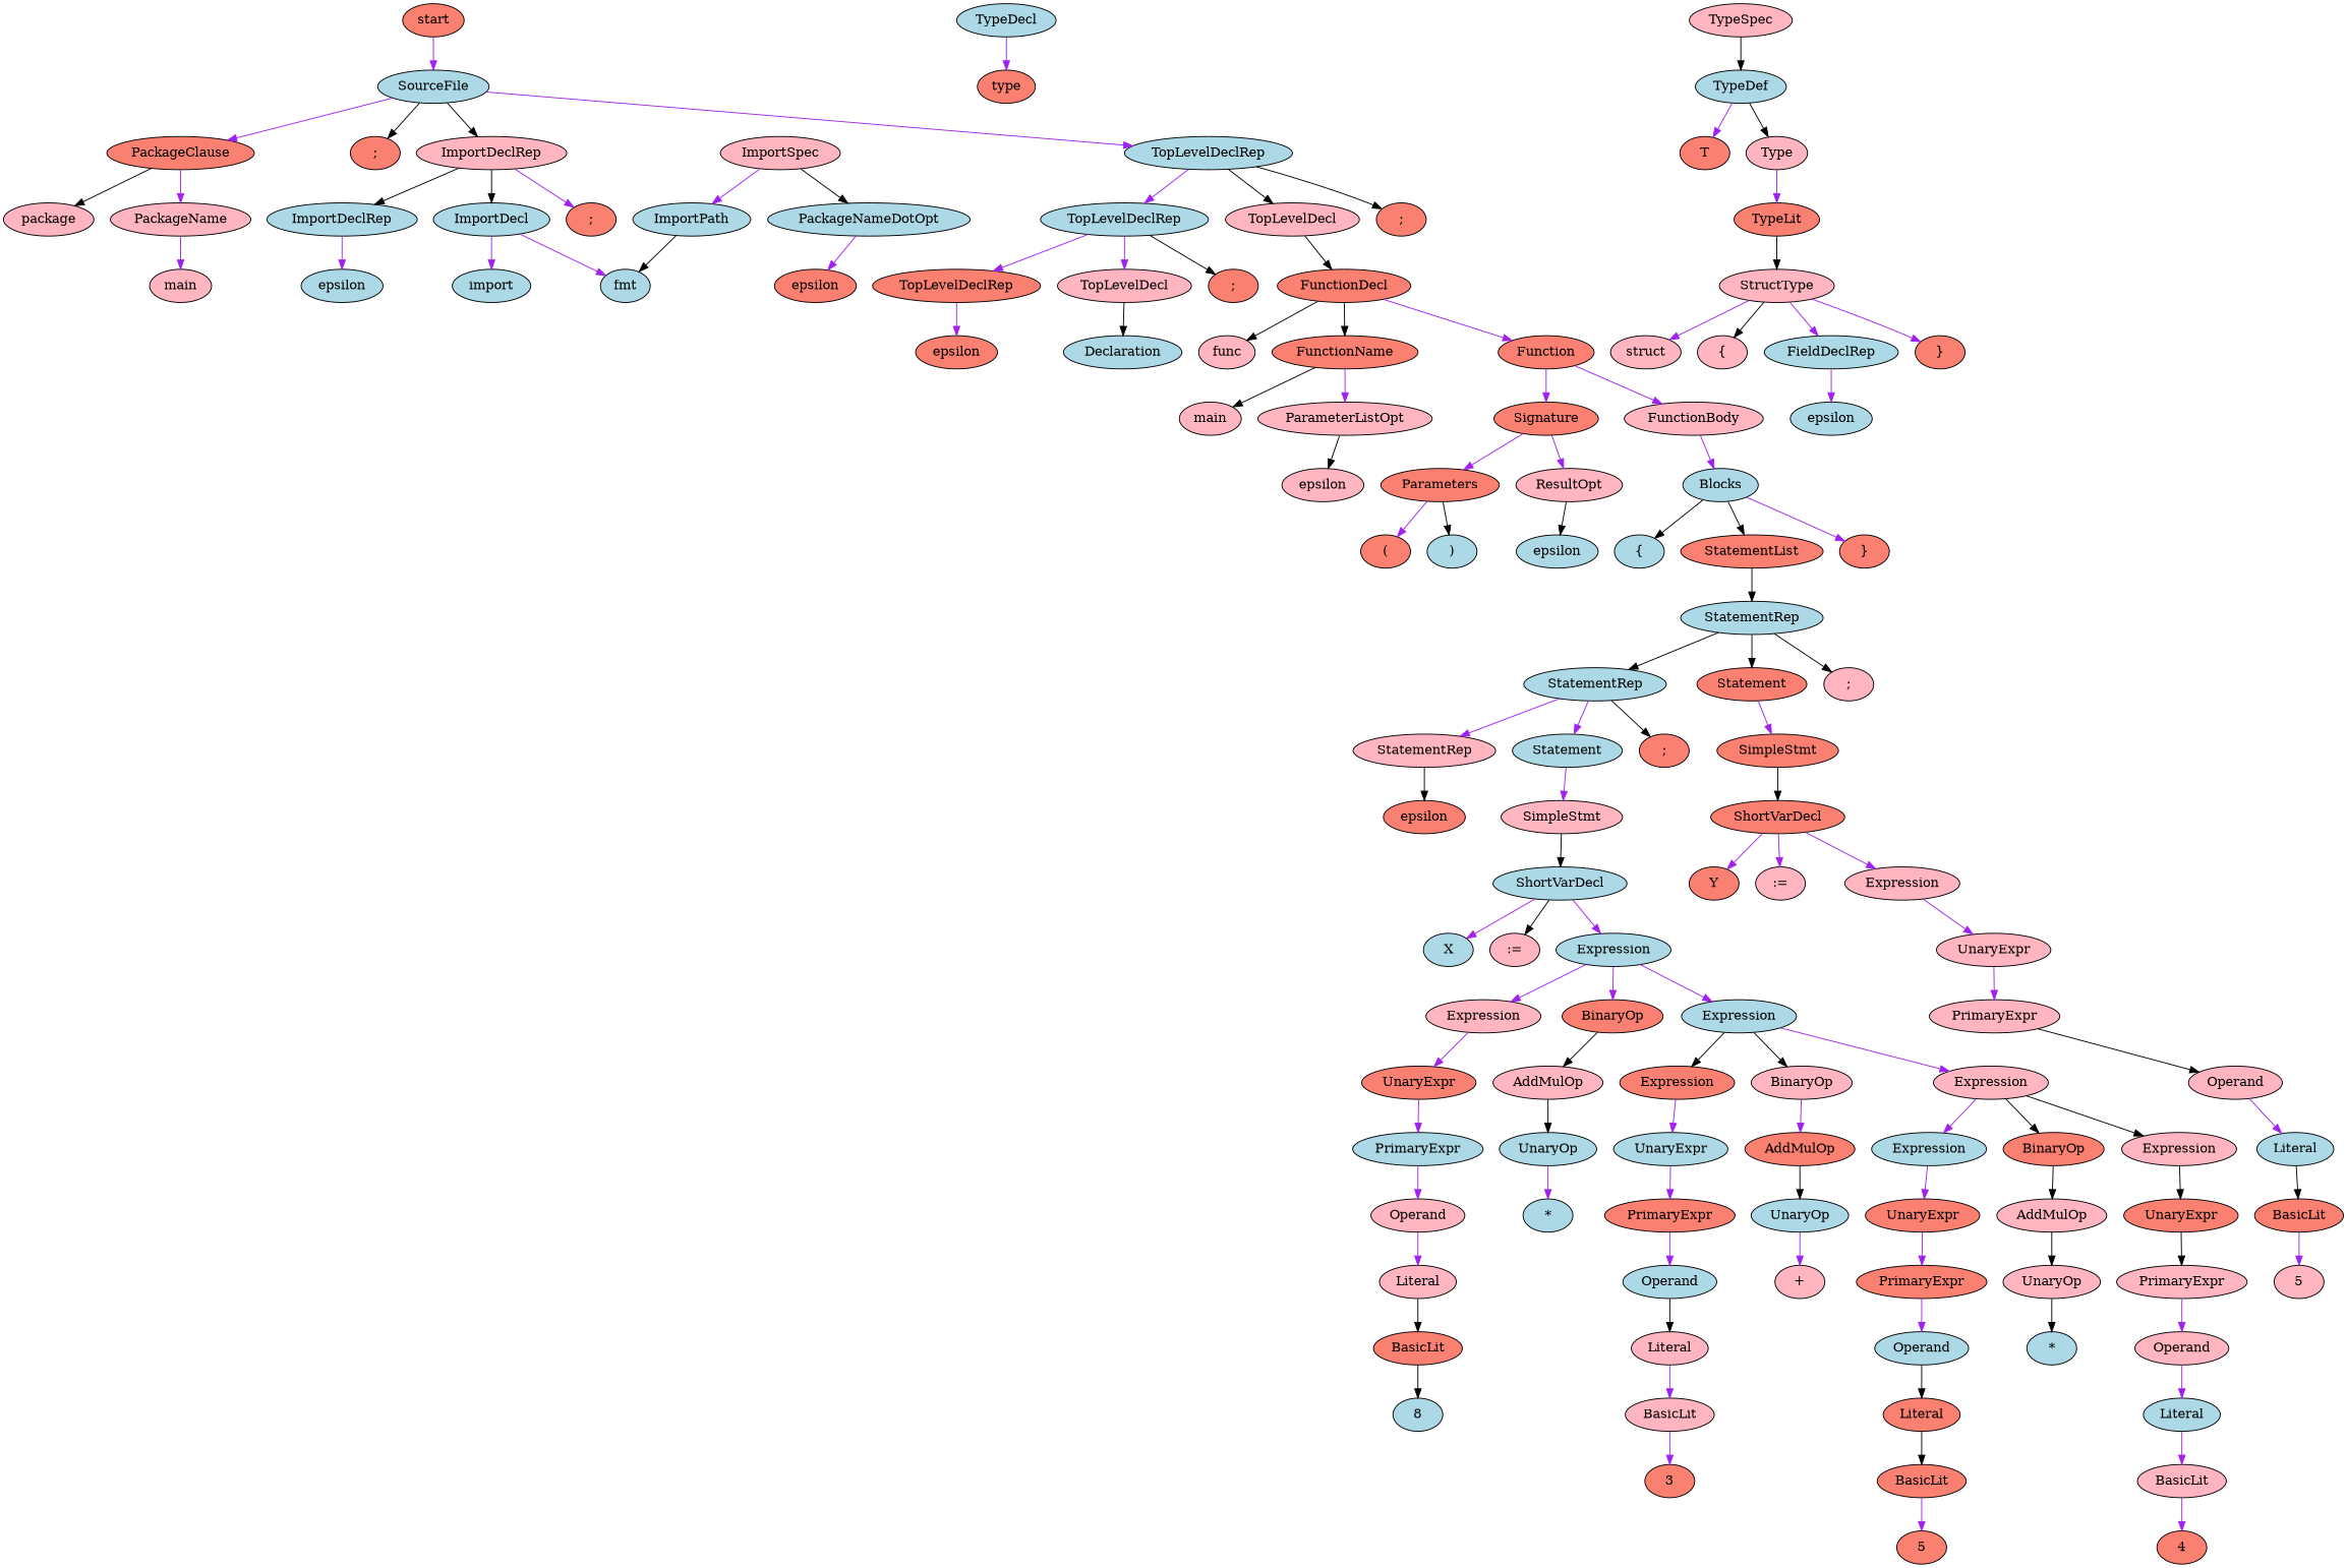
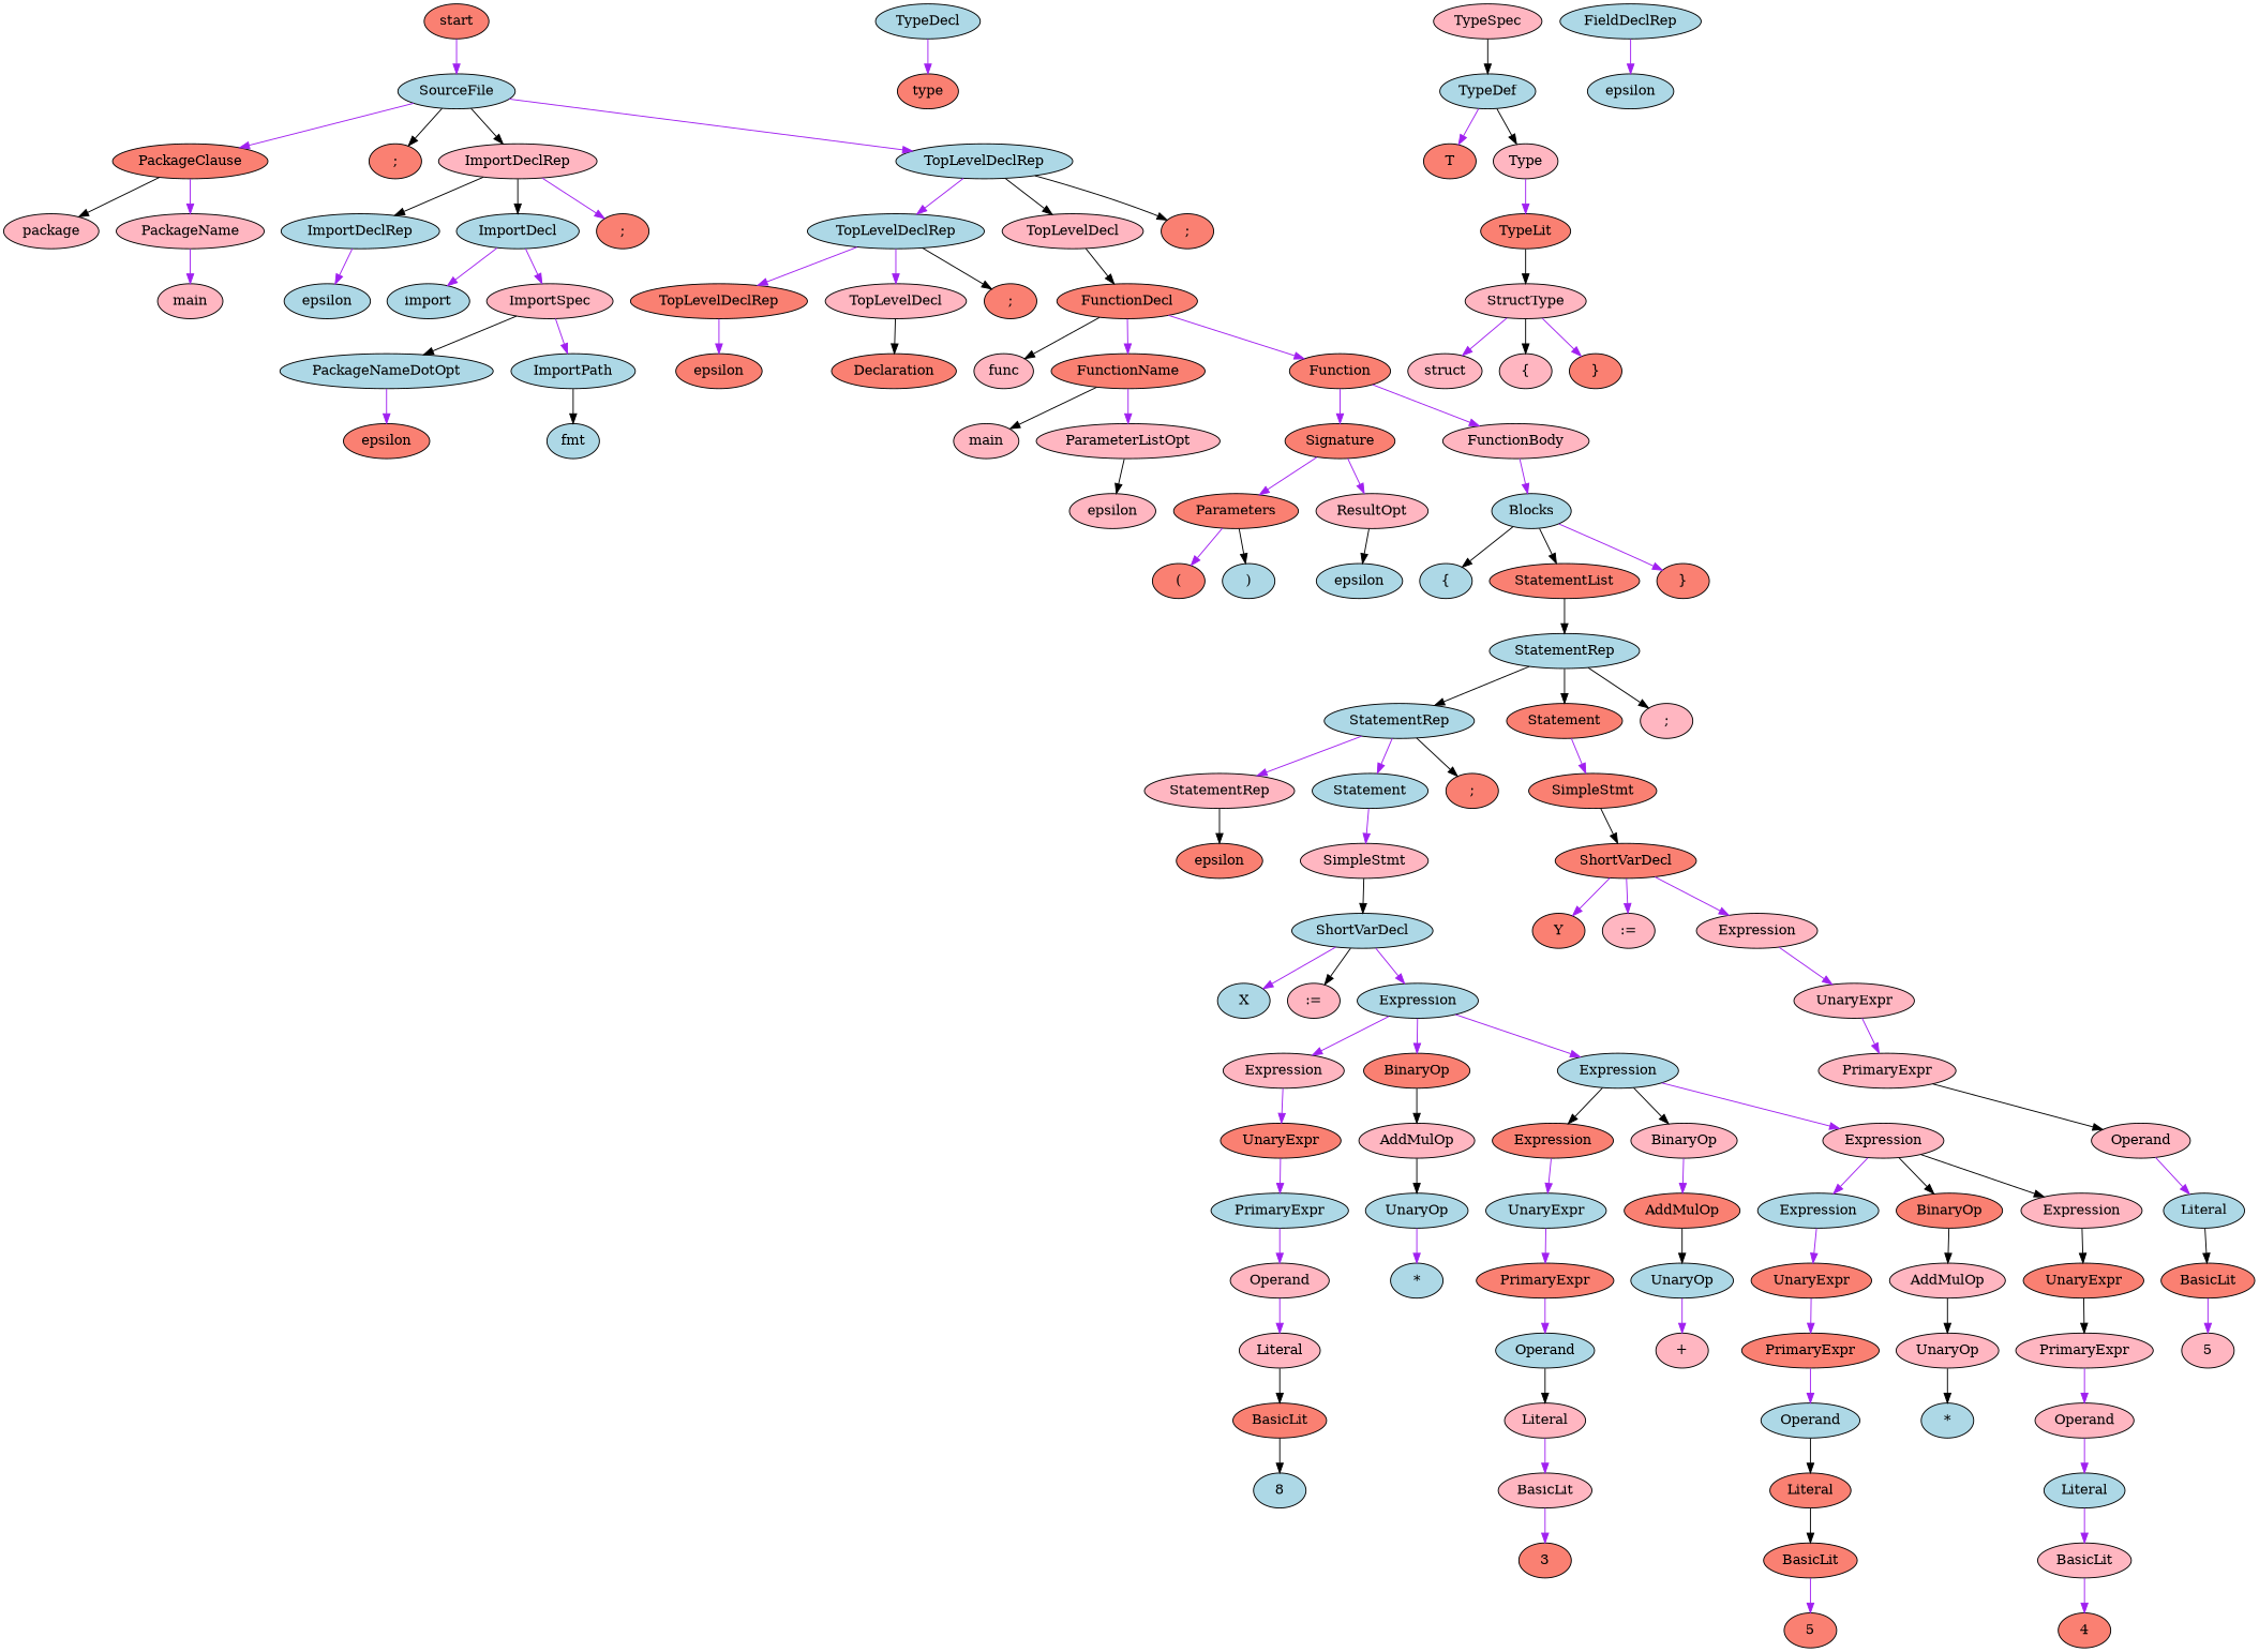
  digraph {
    node [fillcolor=salmon style=filled]
    edge [color=purple]
    n1 [label=start]
    n2 [fillcolor=lightblue label=SourceFile]
    n3 [label=PackageClause]
    n4 [label=";"]
    n5 [fillcolor=lightpink label=ImportDeclRep]
    n6 [fillcolor=lightblue label=TopLevelDeclRep]
    n7 [fillcolor=lightpink label=package]
    n8 [fillcolor=lightpink label=PackageName]
    n9 [fillcolor=lightblue label=ImportDeclRep]
    n10 [fillcolor=lightblue label=ImportDecl]
    n11 [label=";"]
    n12 [fillcolor=lightblue label=TopLevelDeclRep]
    n13 [fillcolor=lightpink label=TopLevelDecl]
    n14 [label=";"]
    n15 [fillcolor=lightpink label=main]
    n16 [fillcolor=lightblue label=epsilon]
    n17 [fillcolor=lightblue label=import]
    n18 [fillcolor=lightpink label=ImportSpec]
    n19 [fillcolor=lightblue label=PackageNameDotOpt]
    n20 [fillcolor=lightblue label=ImportPath]
    n21 [label=epsilon]
    n22 [fillcolor=lightblue label=fmt]
    n23 [label=TopLevelDeclRep]
    n24 [fillcolor=lightpink label=TopLevelDecl]
    n25 [label=";"]
    n26 [label=FunctionDecl]
    n27 [label=epsilon]
-   n28 [fillcolor=lightblue label=Declaration]
+   n28 [label=Declaration]
    n29 [fillcolor=lightblue label=TypeDecl]
    n30 [label=type]
    n31 [fillcolor=lightpink label=TypeSpec]
    n32 [fillcolor=lightblue label=TypeDef]
    n33 [label=T]
    n34 [fillcolor=lightpink label=Type]
    n35 [label=TypeLit]
    n36 [fillcolor=lightpink label=StructType]
    n37 [fillcolor=lightpink label=struct]
    n38 [fillcolor=lightpink label="{"]
    n39 [fillcolor=lightblue label=FieldDeclRep]
    n40 [label="}"]
    n41 [fillcolor=lightblue label=epsilon]
    n42 [fillcolor=lightpink label=func]
    n43 [label=FunctionName]
    n44 [label=Function]
    n45 [fillcolor=lightpink label=main]
    n46 [fillcolor=lightpink label=ParameterListOpt]
    n47 [label=Signature]
    n48 [fillcolor=lightpink label=FunctionBody]
    n49 [label=Parameters]
    n50 [fillcolor=lightpink label=ResultOpt]
    n51 [fillcolor=lightblue label=Blocks]
    n52 [label="("]
    n53 [fillcolor=lightblue label=")"]
    n54 [fillcolor=lightblue label=epsilon]
    n55 [fillcolor=lightpink label=epsilon]
    n56 [fillcolor=lightblue label="{"]
    n57 [label=StatementList]
    n58 [label="}"]
    n59 [fillcolor=lightblue label=StatementRep]
    n60 [fillcolor=lightblue label=StatementRep]
    n61 [label=Statement]
    n62 [fillcolor=lightpink label=";"]
    n63 [fillcolor=lightpink label=StatementRep]
    n64 [fillcolor=lightblue label=Statement]
    n65 [label=";"]
    n66 [label=SimpleStmt]
    n67 [label=epsilon]
    n68 [fillcolor=lightpink label=SimpleStmt]
    n69 [fillcolor=lightblue label=ShortVarDecl]
    n70 [fillcolor=lightblue label=X]
    n71 [fillcolor=lightpink label=":="]
    n72 [fillcolor=lightblue label=Expression]
    n73 [fillcolor=lightpink label=Expression]
    n74 [label=BinaryOp]
    n75 [fillcolor=lightblue label=Expression]
    n76 [label=UnaryExpr]
    n77 [fillcolor=lightpink label=AddMulOp]
    n78 [label=Expression]
    n79 [fillcolor=lightpink label=BinaryOp]
    n80 [fillcolor=lightpink label=Expression]
    n81 [fillcolor=lightblue label=PrimaryExpr]
    n82 [fillcolor=lightpink label=Operand]
    n83 [fillcolor=lightpink label=Literal]
    n84 [label=BasicLit]
    n85 [fillcolor=lightblue label=8]
    n86 [fillcolor=lightblue label=UnaryOp]
    n87 [fillcolor=lightblue label="*"]
    n88 [fillcolor=lightblue label=UnaryExpr]
    n89 [label=AddMulOp]
    n90 [fillcolor=lightblue label=Expression]
    n91 [label=BinaryOp]
    n92 [fillcolor=lightpink label=Expression]
    n93 [label=PrimaryExpr]
    n94 [fillcolor=lightblue label=Operand]
    n95 [fillcolor=lightpink label=Literal]
    n96 [fillcolor=lightpink label=BasicLit]
    n97 [label=3]
    n98 [fillcolor=lightblue label=UnaryOp]
    n99 [fillcolor=lightpink label="+"]
    n100 [label=UnaryExpr]
    n101 [fillcolor=lightpink label=AddMulOp]
    n102 [label=UnaryExpr]
    n103 [label=PrimaryExpr]
    n104 [fillcolor=lightblue label=Operand]
    n105 [label=Literal]
    n106 [label=BasicLit]
    n107 [label=5]
    n108 [fillcolor=lightpink label=UnaryOp]
    n109 [fillcolor=lightblue label="*"]
    n110 [fillcolor=lightpink label=PrimaryExpr]
    n111 [fillcolor=lightpink label=Operand]
    n112 [fillcolor=lightblue label=Literal]
    n113 [fillcolor=lightpink label=BasicLit]
    n114 [label=4]
    n115 [label=ShortVarDecl]
    n116 [label=Y]
    n117 [fillcolor=lightpink label=":="]
    n118 [fillcolor=lightpink label=Expression]
    n119 [fillcolor=lightpink label=UnaryExpr]
    n120 [fillcolor=lightpink label=PrimaryExpr]
    n121 [fillcolor=lightpink label=Operand]
    n122 [fillcolor=lightblue label=Literal]
    n123 [label=BasicLit]
    n124 [fillcolor=lightpink label=5]
    n1 -> n2
    n2 -> n3
    n2 -> n4 [color=black]
    n2 -> n5 [color=black]
    n2 -> n6
    n3 -> n7 [color=black]
    n3 -> n8
    n5 -> n9 [color=black]
    n5 -> n10 [color=black]
    n5 -> n11
    n6 -> n12
    n6 -> n13 [color=black]
    n6 -> n14 [color=black]
    n8 -> n15
    n9 -> n16
    n10 -> n17
-   n10 -> n22
+   n10 -> n18
    n12 -> n23
    n12 -> n24
    n12 -> n25 [color=black]
    n13 -> n26 [color=black]
    n18 -> n19 [color=black]
    n18 -> n20
    n19 -> n21
    n20 -> n22 [color=black]
    n23 -> n27
    n24 -> n28 [color=black]
    n26 -> n42 [color=black]
-   n26 -> n43 [color=black]
+   n26 -> n43
    n26 -> n44
    n29 -> n30
    n31 -> n32 [color=black]
    n32 -> n33
    n32 -> n34 [color=black]
    n34 -> n35
    n35 -> n36 [color=black]
    n36 -> n37
    n36 -> n38 [color=black]
-   n36 -> n39
    n36 -> n40
    n39 -> n41
    n43 -> n45 [color=black]
    n43 -> n46
    n44 -> n47
    n44 -> n48
    n46 -> n55 [color=black]
    n47 -> n49
    n47 -> n50
    n48 -> n51
    n49 -> n52
    n49 -> n53 [color=black]
    n50 -> n54 [color=black]
    n51 -> n56 [color=black]
    n51 -> n57 [color=black]
    n51 -> n58
    n57 -> n59 [color=black]
    n59 -> n60 [color=black]
    n59 -> n61 [color=black]
    n59 -> n62 [color=black]
    n60 -> n63
    n60 -> n64
    n60 -> n65 [color=black]
    n61 -> n66
    n63 -> n67 [color=black]
    n64 -> n68
    n66 -> n115 [color=black]
    n68 -> n69 [color=black]
    n69 -> n70
    n69 -> n71 [color=black]
    n69 -> n72
    n72 -> n73
    n72 -> n74
    n72 -> n75
    n73 -> n76
    n74 -> n77 [color=black]
    n75 -> n78 [color=black]
    n75 -> n79 [color=black]
    n75 -> n80
    n76 -> n81
    n77 -> n86 [color=black]
    n78 -> n88
    n79 -> n89
    n80 -> n90
    n80 -> n91 [color=black]
    n80 -> n92 [color=black]
    n81 -> n82
    n82 -> n83
    n83 -> n84 [color=black]
    n84 -> n85 [color=black]
    n86 -> n87
    n88 -> n93
    n89 -> n98 [color=black]
    n90 -> n100
    n91 -> n101 [color=black]
    n92 -> n102 [color=black]
    n93 -> n94
    n94 -> n95 [color=black]
    n95 -> n96
    n96 -> n97
    n98 -> n99
    n100 -> n103
    n101 -> n108 [color=black]
    n102 -> n110 [color=black]
    n103 -> n104
    n104 -> n105 [color=black]
    n105 -> n106 [color=black]
    n106 -> n107
    n108 -> n109 [color=black]
    n110 -> n111
    n111 -> n112
    n112 -> n113
    n113 -> n114
    n115 -> n116
    n115 -> n117
    n115 -> n118
    n118 -> n119
    n119 -> n120
    n120 -> n121 [color=black]
    n121 -> n122
    n122 -> n123 [color=black]
    n123 -> n124
  }
